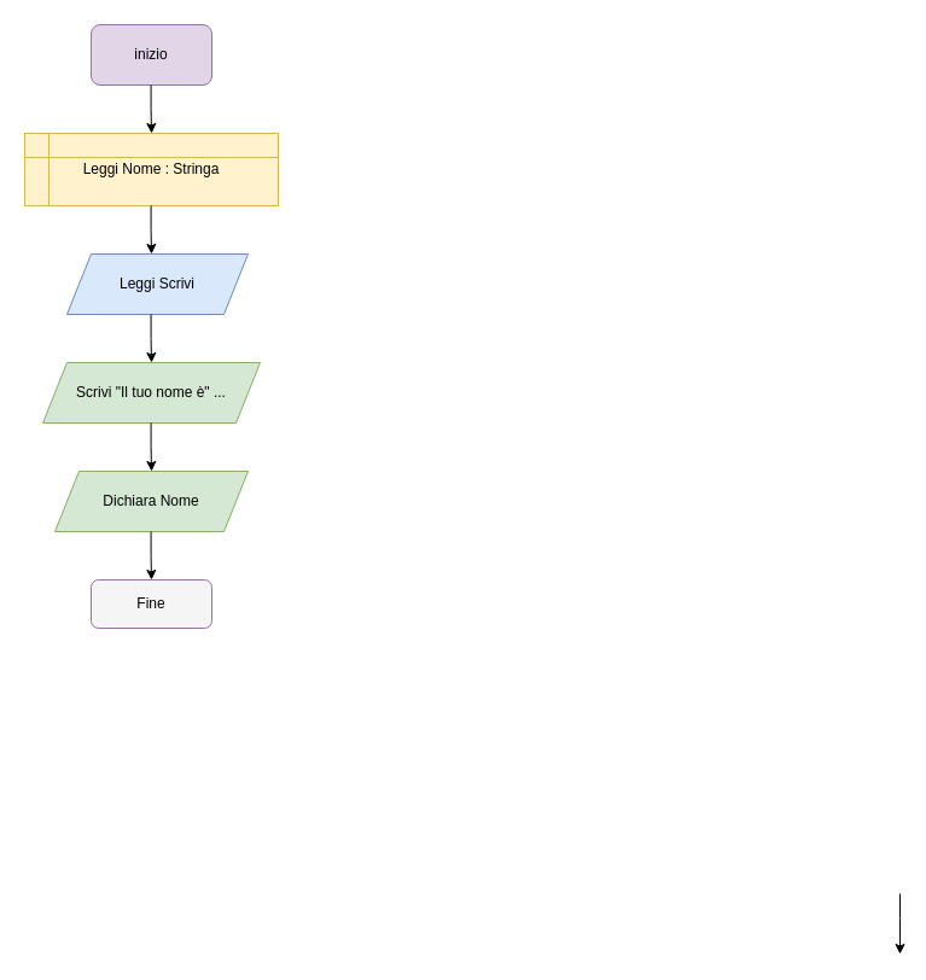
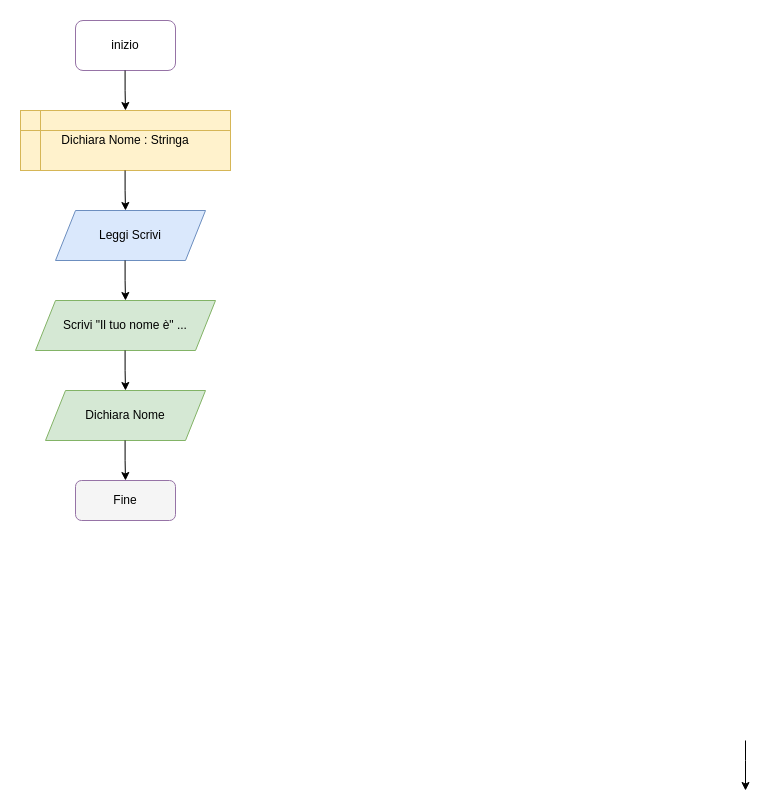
  <mxCell id="0" />
  <mxCell id="1" parent="0" />
- <mxCell id="2" value="inizio" style="rounded=1;whiteSpace=wrap;html=1;fillColor=#e1d5e7;strokeColor=#9673a6;" vertex="1" parent="1"><mxGeometry x="75" y="20" width="100" height="50" as="geometry" /></mxCell>
- <mxCell id="3" value="Leggi Nome : Stringa" style="shape=internalStorage;whiteSpace=wrap;html=1;backgroundOutline=1;fillColor=#fff2cc;strokeColor=#d6b656;" vertex="1" parent="1"><mxGeometry x="20" y="110" width="210" height="60" as="geometry" /></mxCell>
+ <mxCell id="2" value="inizio" style="rounded=1;whiteSpace=wrap;html=1;fillColor=#ffffff;strokeColor=#9673a6;" vertex="1" parent="1"><mxGeometry x="75" y="20" width="100" height="50" as="geometry" /></mxCell>
+ <mxCell id="3" value="Dichiara Nome : Stringa" style="shape=internalStorage;whiteSpace=wrap;html=1;backgroundOutline=1;fillColor=#fff2cc;strokeColor=#d6b656;" vertex="1" parent="1"><mxGeometry x="20" y="110" width="210" height="60" as="geometry" /></mxCell>
  <mxCell id="4" value="Leggi Scrivi" style="shape=parallelogram;perimeter=parallelogramPerimeter;whiteSpace=wrap;html=1;fixedSize=1;fillColor=#dae8fc;strokeColor=#6c8ebf;" vertex="1" parent="1"><mxGeometry x="55" y="210" width="150" height="50" as="geometry" /></mxCell>
  <mxCell id="5" value="" style="edgeStyle=orthogonalEdgeStyle;rounded=0;orthogonalLoop=1;jettySize=auto;html=1;" edge="1" parent="1"><mxGeometry relative="1" as="geometry"><mxPoint x="124.58" y="170" as="sourcePoint" /><mxPoint x="125" y="210" as="targetPoint" /><Array as="points"><mxPoint x="124.58" y="190" /><mxPoint x="124.58" y="190" /></Array></mxGeometry></mxCell>
  <mxCell id="6" value="" style="edgeStyle=orthogonalEdgeStyle;rounded=0;orthogonalLoop=1;jettySize=auto;html=1;" edge="1" parent="1"><mxGeometry relative="1" as="geometry"><mxPoint x="745" y="740" as="sourcePoint" /><mxPoint x="745" y="790" as="targetPoint" /><Array as="points"><mxPoint x="745" y="760" /><mxPoint x="745" y="760" /></Array></mxGeometry></mxCell>
  <mxCell id="7" value="" style="edgeStyle=orthogonalEdgeStyle;rounded=0;orthogonalLoop=1;jettySize=auto;html=1;" edge="1" parent="1"><mxGeometry relative="1" as="geometry"><mxPoint x="124.58" y="260" as="sourcePoint" /><mxPoint x="125" y="300" as="targetPoint" /><Array as="points"><mxPoint x="124.58" y="280" /><mxPoint x="124.58" y="280" /></Array></mxGeometry></mxCell>
  <mxCell id="8" value="Scrivi &quot;Il tuo nome è&quot; ..." style="shape=parallelogram;perimeter=parallelogramPerimeter;whiteSpace=wrap;html=1;fixedSize=1;fillColor=#d5e8d4;strokeColor=#82b366;" vertex="1" parent="1"><mxGeometry x="35" y="300" width="180" height="50" as="geometry" /></mxCell>
  <mxCell id="9" value="Dichiara Nome" style="shape=parallelogram;perimeter=parallelogramPerimeter;whiteSpace=wrap;html=1;fixedSize=1;fillColor=#d5e8d4;strokeColor=#82b366;" vertex="1" parent="1"><mxGeometry x="45" y="390" width="160" height="50" as="geometry" /></mxCell>
  <mxCell id="10" value="" style="edgeStyle=orthogonalEdgeStyle;rounded=0;orthogonalLoop=1;jettySize=auto;html=1;" edge="1" parent="1"><mxGeometry relative="1" as="geometry"><mxPoint x="124.58" y="350" as="sourcePoint" /><mxPoint x="125" y="390" as="targetPoint" /><Array as="points"><mxPoint x="124.58" y="370" /><mxPoint x="124.58" y="370" /></Array></mxGeometry></mxCell>
  <mxCell id="11" value="" style="edgeStyle=orthogonalEdgeStyle;rounded=0;orthogonalLoop=1;jettySize=auto;html=1;" edge="1" parent="1"><mxGeometry relative="1" as="geometry"><mxPoint x="124.58" y="70" as="sourcePoint" /><mxPoint x="125" y="110" as="targetPoint" /><Array as="points"><mxPoint x="124.58" y="90" /><mxPoint x="124.58" y="90" /></Array></mxGeometry></mxCell>
  <mxCell id="12" value="Fine" style="rounded=1;whiteSpace=wrap;html=1;fillColor=#f5f5f5;strokeColor=#9673a6;" vertex="1" parent="1"><mxGeometry x="75" y="480" width="100" height="40" as="geometry" /></mxCell>
  <mxCell id="13" value="" style="edgeStyle=orthogonalEdgeStyle;rounded=0;orthogonalLoop=1;jettySize=auto;html=1;" edge="1" parent="1"><mxGeometry relative="1" as="geometry"><mxPoint x="124.58" y="440" as="sourcePoint" /><mxPoint x="125" y="480" as="targetPoint" /><Array as="points"><mxPoint x="124.58" y="460" /><mxPoint x="124.58" y="460" /></Array></mxGeometry></mxCell>
